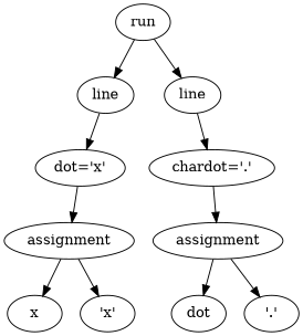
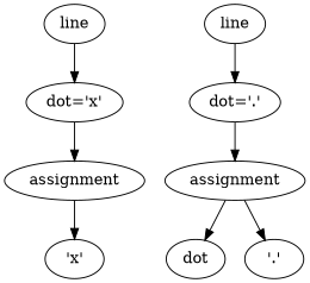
  digraph {
-   n1 [label=run]
    n2 [label=line]
    n3 [label=line]
    n4 [label="dot='x'"]
-   n5 [label="chardot='.'"]
+   n5 [label="dot='.'"]
    n6 [label=assignment]
-   n7 [label=x]
    n8 [label="'x'"]
    n9 [label=assignment]
    n10 [label=dot]
    n11 [label="'.'"]
-   n1 -> n2
-   n1 -> n3
    n2 -> n4
    n3 -> n5
    n4 -> n6
    n5 -> n9
-   n6 -> n7
    n6 -> n8
    n9 -> n10
    n9 -> n11
  }
